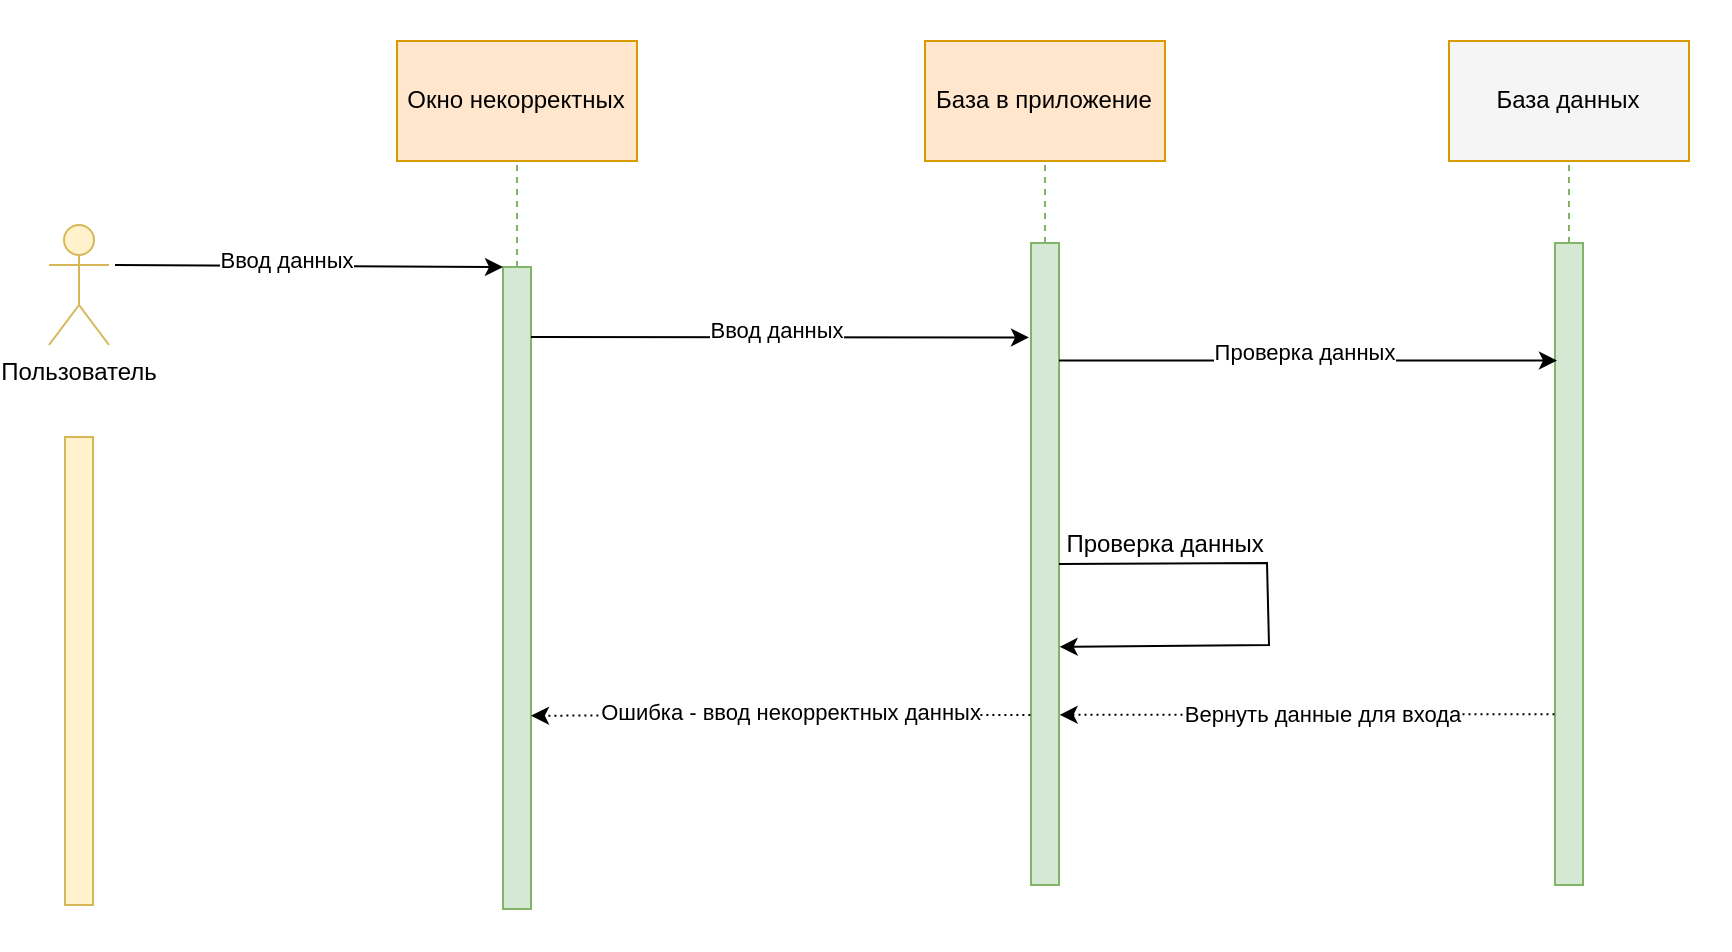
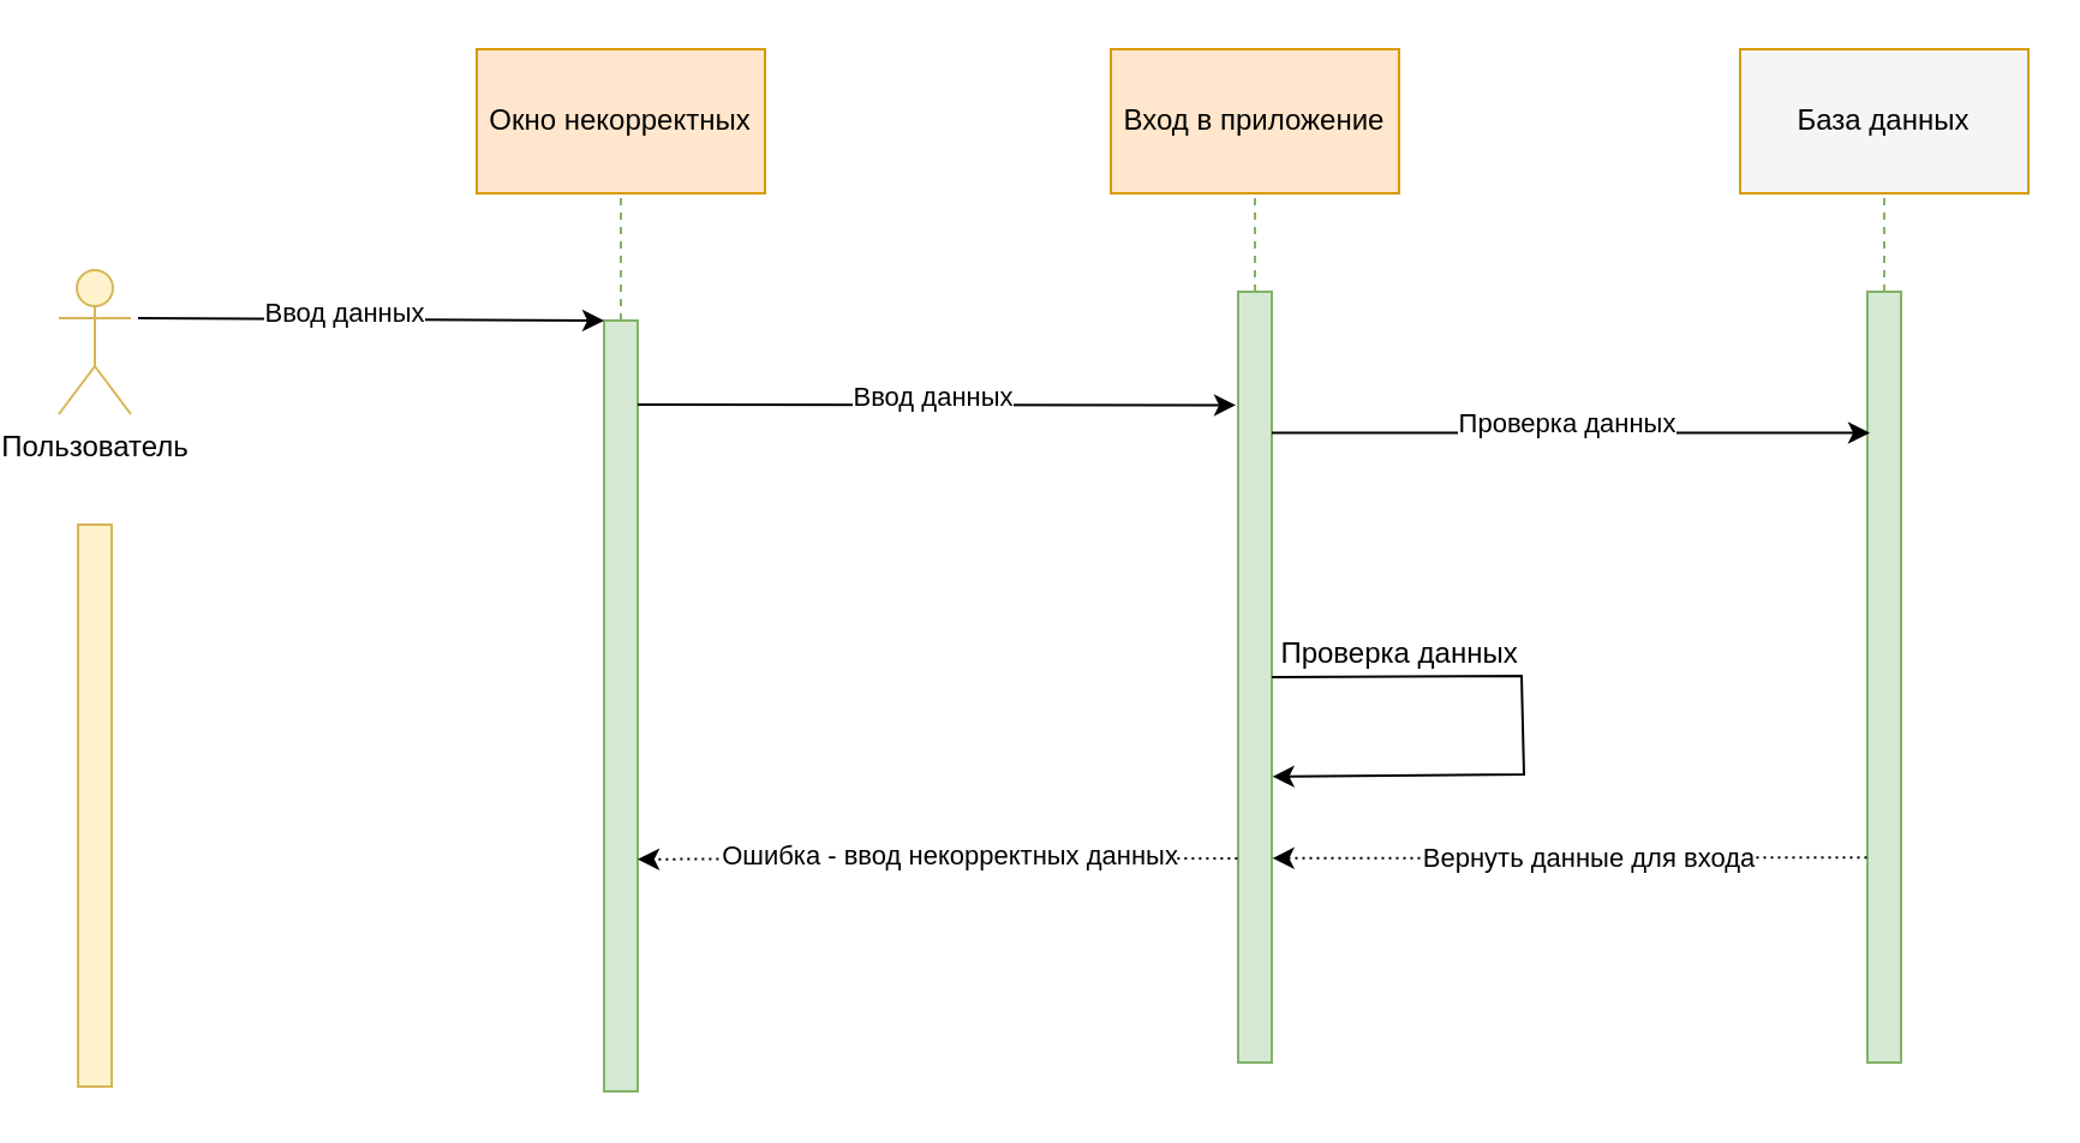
  <mxCell id="0" />
  <mxCell id="1" parent="0" />
  <mxCell id="2" value="Пользователь" style="shape=umlActor;verticalLabelPosition=bottom;verticalAlign=top;html=1;outlineConnect=0;fillColor=#fff2cc;strokeColor=#d6b656;" parent="1" vertex="1"><mxGeometry x="20" y="112" width="30" height="60" as="geometry" /></mxCell>
  <mxCell id="3" value="" style="rounded=0;whiteSpace=wrap;html=1;fillColor=#fff2cc;strokeColor=#d6b656;" parent="1" vertex="1"><mxGeometry x="28" y="218" width="14" height="234" as="geometry" /></mxCell>
  <mxCell id="4" value="Окно некорректных" style="rounded=0;whiteSpace=wrap;html=1;fillColor=#ffe6cc;strokeColor=#d79b00;" parent="1" vertex="1"><mxGeometry x="194" y="20" width="120" height="60" as="geometry" /></mxCell>
  <mxCell id="5" value="" style="rounded=0;whiteSpace=wrap;html=1;fillColor=#d5e8d4;strokeColor=#82b366;" parent="1" vertex="1"><mxGeometry x="247" y="133" width="14" height="321" as="geometry" /></mxCell>
  <mxCell id="6" value="" style="endArrow=none;dashed=1;html=1;rounded=0;entryX=0.5;entryY=1;entryDx=0;entryDy=0;exitX=0.5;exitY=0;exitDx=0;exitDy=0;fillColor=#d5e8d4;strokeColor=#82b366;" parent="1" source="5" target="4" edge="1"><mxGeometry width="50" height="50" relative="1" as="geometry"><mxPoint x="342" y="239" as="sourcePoint" /><mxPoint x="364" y="172" as="targetPoint" /><Array as="points" /></mxGeometry></mxCell>
  <mxCell id="7" value="" style="endArrow=classic;html=1;rounded=0;" parent="1" edge="1"><mxGeometry width="50" height="50" relative="1" as="geometry"><mxPoint x="53" y="132" as="sourcePoint" /><mxPoint x="247" y="133" as="targetPoint" /></mxGeometry></mxCell>
  <mxCell id="8" value="Ввод данных" style="edgeLabel;html=1;align=center;verticalAlign=middle;resizable=0;points=[];" parent="7" vertex="1" connectable="0"><mxGeometry x="-0.128" y="3" relative="1" as="geometry"><mxPoint as="offset" /></mxGeometry></mxCell>
- <mxCell id="9" value="База в приложение" style="rounded=0;whiteSpace=wrap;html=1;fillColor=#ffe6cc;strokeColor=#d79b00;" parent="1" vertex="1"><mxGeometry x="458" y="20" width="120" height="60" as="geometry" /></mxCell>
+ <mxCell id="9" value="Вход в приложение" style="rounded=0;whiteSpace=wrap;html=1;fillColor=#ffe6cc;strokeColor=#d79b00;" parent="1" vertex="1"><mxGeometry x="458" y="20" width="120" height="60" as="geometry" /></mxCell>
  <mxCell id="10" value="" style="rounded=0;whiteSpace=wrap;html=1;fillColor=#d5e8d4;strokeColor=#82b366;" parent="1" vertex="1"><mxGeometry x="511" y="121" width="14" height="321" as="geometry" /></mxCell>
  <mxCell id="11" value="" style="endArrow=none;dashed=1;html=1;rounded=0;entryX=0.5;entryY=1;entryDx=0;entryDy=0;exitX=0.5;exitY=0;exitDx=0;exitDy=0;fillColor=#d5e8d4;strokeColor=#82b366;" parent="1" source="10" target="9" edge="1"><mxGeometry width="50" height="50" relative="1" as="geometry"><mxPoint x="517.66" y="210" as="sourcePoint" /><mxPoint x="517.66" y="157" as="targetPoint" /><Array as="points" /></mxGeometry></mxCell>
  <mxCell id="12" value="" style="endArrow=classic;html=1;rounded=0;exitX=1;exitY=0.25;exitDx=0;exitDy=0;entryX=-0.071;entryY=0.042;entryDx=0;entryDy=0;entryPerimeter=0;" parent="1" edge="1"><mxGeometry width="50" height="50" relative="1" as="geometry"><mxPoint x="261" y="168" as="sourcePoint" /><mxPoint x="510.006" y="168.232" as="targetPoint" /></mxGeometry></mxCell>
  <mxCell id="13" value="Ввод данных" style="edgeLabel;html=1;align=center;verticalAlign=middle;resizable=0;points=[];" parent="12" vertex="1" connectable="0"><mxGeometry x="-0.023" y="4" relative="1" as="geometry"><mxPoint as="offset" /></mxGeometry></mxCell>
  <mxCell id="14" value="" style="endArrow=classic;html=1;rounded=0;entryX=1.022;entryY=0.629;entryDx=0;entryDy=0;entryPerimeter=0;exitX=1;exitY=0.5;exitDx=0;exitDy=0;" parent="1" source="10" target="10" edge="1"><mxGeometry width="50" height="50" relative="1" as="geometry"><mxPoint x="526" y="281" as="sourcePoint" /><mxPoint x="622" y="281" as="targetPoint" /><Array as="points"><mxPoint x="629" y="281" /><mxPoint x="630" y="322" /></Array></mxGeometry></mxCell>
  <mxCell id="15" value="Проверка данных" style="text;html=1;align=center;verticalAlign=middle;resizable=0;points=[];autosize=1;strokeColor=none;fillColor=none;" parent="1" vertex="1"><mxGeometry x="519" y="259" width="117" height="26" as="geometry" /></mxCell>
  <mxCell id="16" value="" style="endArrow=classic;html=1;rounded=0;exitX=-0.022;exitY=0.735;exitDx=0;exitDy=0;entryX=1;entryY=0.945;entryDx=0;entryDy=0;entryPerimeter=0;exitPerimeter=0;dashed=1;dashPattern=1 2;" parent="1" source="10" edge="1"><mxGeometry width="50" height="50" relative="1" as="geometry"><mxPoint x="348" y="335" as="sourcePoint" /><mxPoint x="261" y="357.345" as="targetPoint" /></mxGeometry></mxCell>
  <mxCell id="17" value="Ошибка - ввод некорректных данных" style="edgeLabel;html=1;align=center;verticalAlign=middle;resizable=0;points=[];" parent="16" vertex="1" connectable="0"><mxGeometry x="0.336" y="-1" relative="1" as="geometry"><mxPoint x="47" y="-1" as="offset" /></mxGeometry></mxCell>
  <mxCell id="18" value="База данных" style="rounded=0;whiteSpace=wrap;html=1;fillColor=#f5f5f5;strokeColor=#d79b00;" parent="1" vertex="1"><mxGeometry x="720" y="20" width="120" height="60" as="geometry" /></mxCell>
  <mxCell id="19" value="" style="rounded=0;whiteSpace=wrap;html=1;fillColor=#d5e8d4;strokeColor=#82b366;" parent="1" vertex="1"><mxGeometry x="773" y="121" width="14" height="321" as="geometry" /></mxCell>
  <mxCell id="20" value="" style="endArrow=none;dashed=1;html=1;rounded=0;entryX=0.5;entryY=1;entryDx=0;entryDy=0;exitX=0.5;exitY=0;exitDx=0;exitDy=0;fillColor=#d5e8d4;strokeColor=#82b366;" parent="1" source="19" target="18" edge="1"><mxGeometry width="50" height="50" relative="1" as="geometry"><mxPoint x="767" y="200" as="sourcePoint" /><mxPoint x="767" y="159" as="targetPoint" /><Array as="points" /></mxGeometry></mxCell>
  <mxCell id="21" value="" style="endArrow=classic;html=1;rounded=0;exitX=1;exitY=0.25;exitDx=0;exitDy=0;entryX=-0.071;entryY=0.042;entryDx=0;entryDy=0;entryPerimeter=0;" parent="1" edge="1"><mxGeometry width="50" height="50" relative="1" as="geometry"><mxPoint x="525" y="179.75" as="sourcePoint" /><mxPoint x="774" y="179.75" as="targetPoint" /></mxGeometry></mxCell>
  <mxCell id="22" value="Проверка данных" style="edgeLabel;html=1;align=center;verticalAlign=middle;resizable=0;points=[];" parent="21" vertex="1" connectable="0"><mxGeometry x="-0.023" y="4" relative="1" as="geometry"><mxPoint as="offset" /></mxGeometry></mxCell>
  <mxCell id="23" value="" style="endArrow=classic;html=1;rounded=0;exitX=-0.018;exitY=0.734;exitDx=0;exitDy=0;entryX=1.022;entryY=0.735;entryDx=0;entryDy=0;entryPerimeter=0;exitPerimeter=0;dashed=1;dashPattern=1 2;" parent="1" source="19" target="10" edge="1"><mxGeometry width="50" height="50" relative="1" as="geometry"><mxPoint x="773" y="357" as="sourcePoint" /><mxPoint x="523" y="357" as="targetPoint" /></mxGeometry></mxCell>
  <mxCell id="24" value="Вернуть данные для входа" style="edgeLabel;html=1;align=center;verticalAlign=middle;resizable=0;points=[];" parent="23" vertex="1" connectable="0"><mxGeometry x="-0.065" relative="1" as="geometry"><mxPoint as="offset" /></mxGeometry></mxCell>
